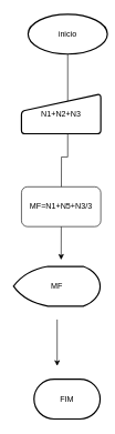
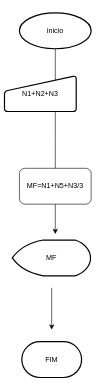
  <mxCell id="0" />
  <mxCell id="1" parent="0" />
  <mxCell id="2" style="edgeStyle=orthogonalEdgeStyle;rounded=0;orthogonalLoop=1;jettySize=auto;html=1;exitX=0.5;exitY=1;exitDx=0;exitDy=0;exitPerimeter=0;" parent="1" source="3" edge="1"><mxGeometry relative="1" as="geometry"><mxPoint x="92" y="390" as="targetPoint" /></mxGeometry></mxCell>
- <mxCell id="3" value="inicio" style="strokeWidth=2;html=1;shape=mxgraph.flowchart.start_1;whiteSpace=wrap;" parent="1" vertex="1"><mxGeometry x="42" y="20" width="120" height="60" as="geometry" /></mxCell>
- <mxCell id="4" value="N1+N2+N3" style="html=1;strokeWidth=2;shape=manualInput;whiteSpace=wrap;rounded=1;size=26;arcSize=11;" parent="1" vertex="1"><mxGeometry x="32" y="140" width="120" height="60" as="geometry" /></mxCell>
+ <mxCell id="3" value="inicio" style="strokeWidth=2;html=1;shape=mxgraph.flowchart.start_1;whiteSpace=wrap;" parent="1" vertex="1"><mxGeometry x="32" y="20" width="120" height="60" as="geometry" /></mxCell>
+ <mxCell id="4" value="N1+N2+N3" style="html=1;strokeWidth=2;shape=manualInput;whiteSpace=wrap;rounded=1;size=26;arcSize=11;" parent="1" vertex="1"><mxGeometry x="7" y="125" width="120" height="60" as="geometry" /></mxCell>
  <mxCell id="5" value="MF=N1+N5+N3/3" style="rounded=1;whiteSpace=wrap;html=1;" parent="1" vertex="1"><mxGeometry x="32" y="280" width="120" height="60" as="geometry" /></mxCell>
  <mxCell id="6" style="edgeStyle=orthogonalEdgeStyle;rounded=0;orthogonalLoop=1;jettySize=auto;html=1;exitX=0.5;exitY=1;exitDx=0;exitDy=0;exitPerimeter=0;" parent="1" edge="1"><mxGeometry relative="1" as="geometry"><mxPoint x="86" y="550" as="targetPoint" /><mxPoint x="86" y="480" as="sourcePoint" /></mxGeometry></mxCell>
- <mxCell id="7" value="FIM" style="strokeWidth=2;html=1;shape=mxgraph.flowchart.terminator;whiteSpace=wrap;" parent="1" vertex="1"><mxGeometry x="51" y="570" width="100" height="60" as="geometry" /></mxCell>
+ <mxCell id="7" value="FIM" style="strokeWidth=2;html=1;shape=mxgraph.flowchart.terminator;whiteSpace=wrap;" parent="1" vertex="1"><mxGeometry x="36" y="570" width="100" height="60" as="geometry" /></mxCell>
  <mxCell id="8" value="MF" style="strokeWidth=2;html=1;shape=mxgraph.flowchart.display;whiteSpace=wrap;" vertex="1" parent="1"><mxGeometry x="20" y="400" width="131" height="60" as="geometry" /></mxCell>
